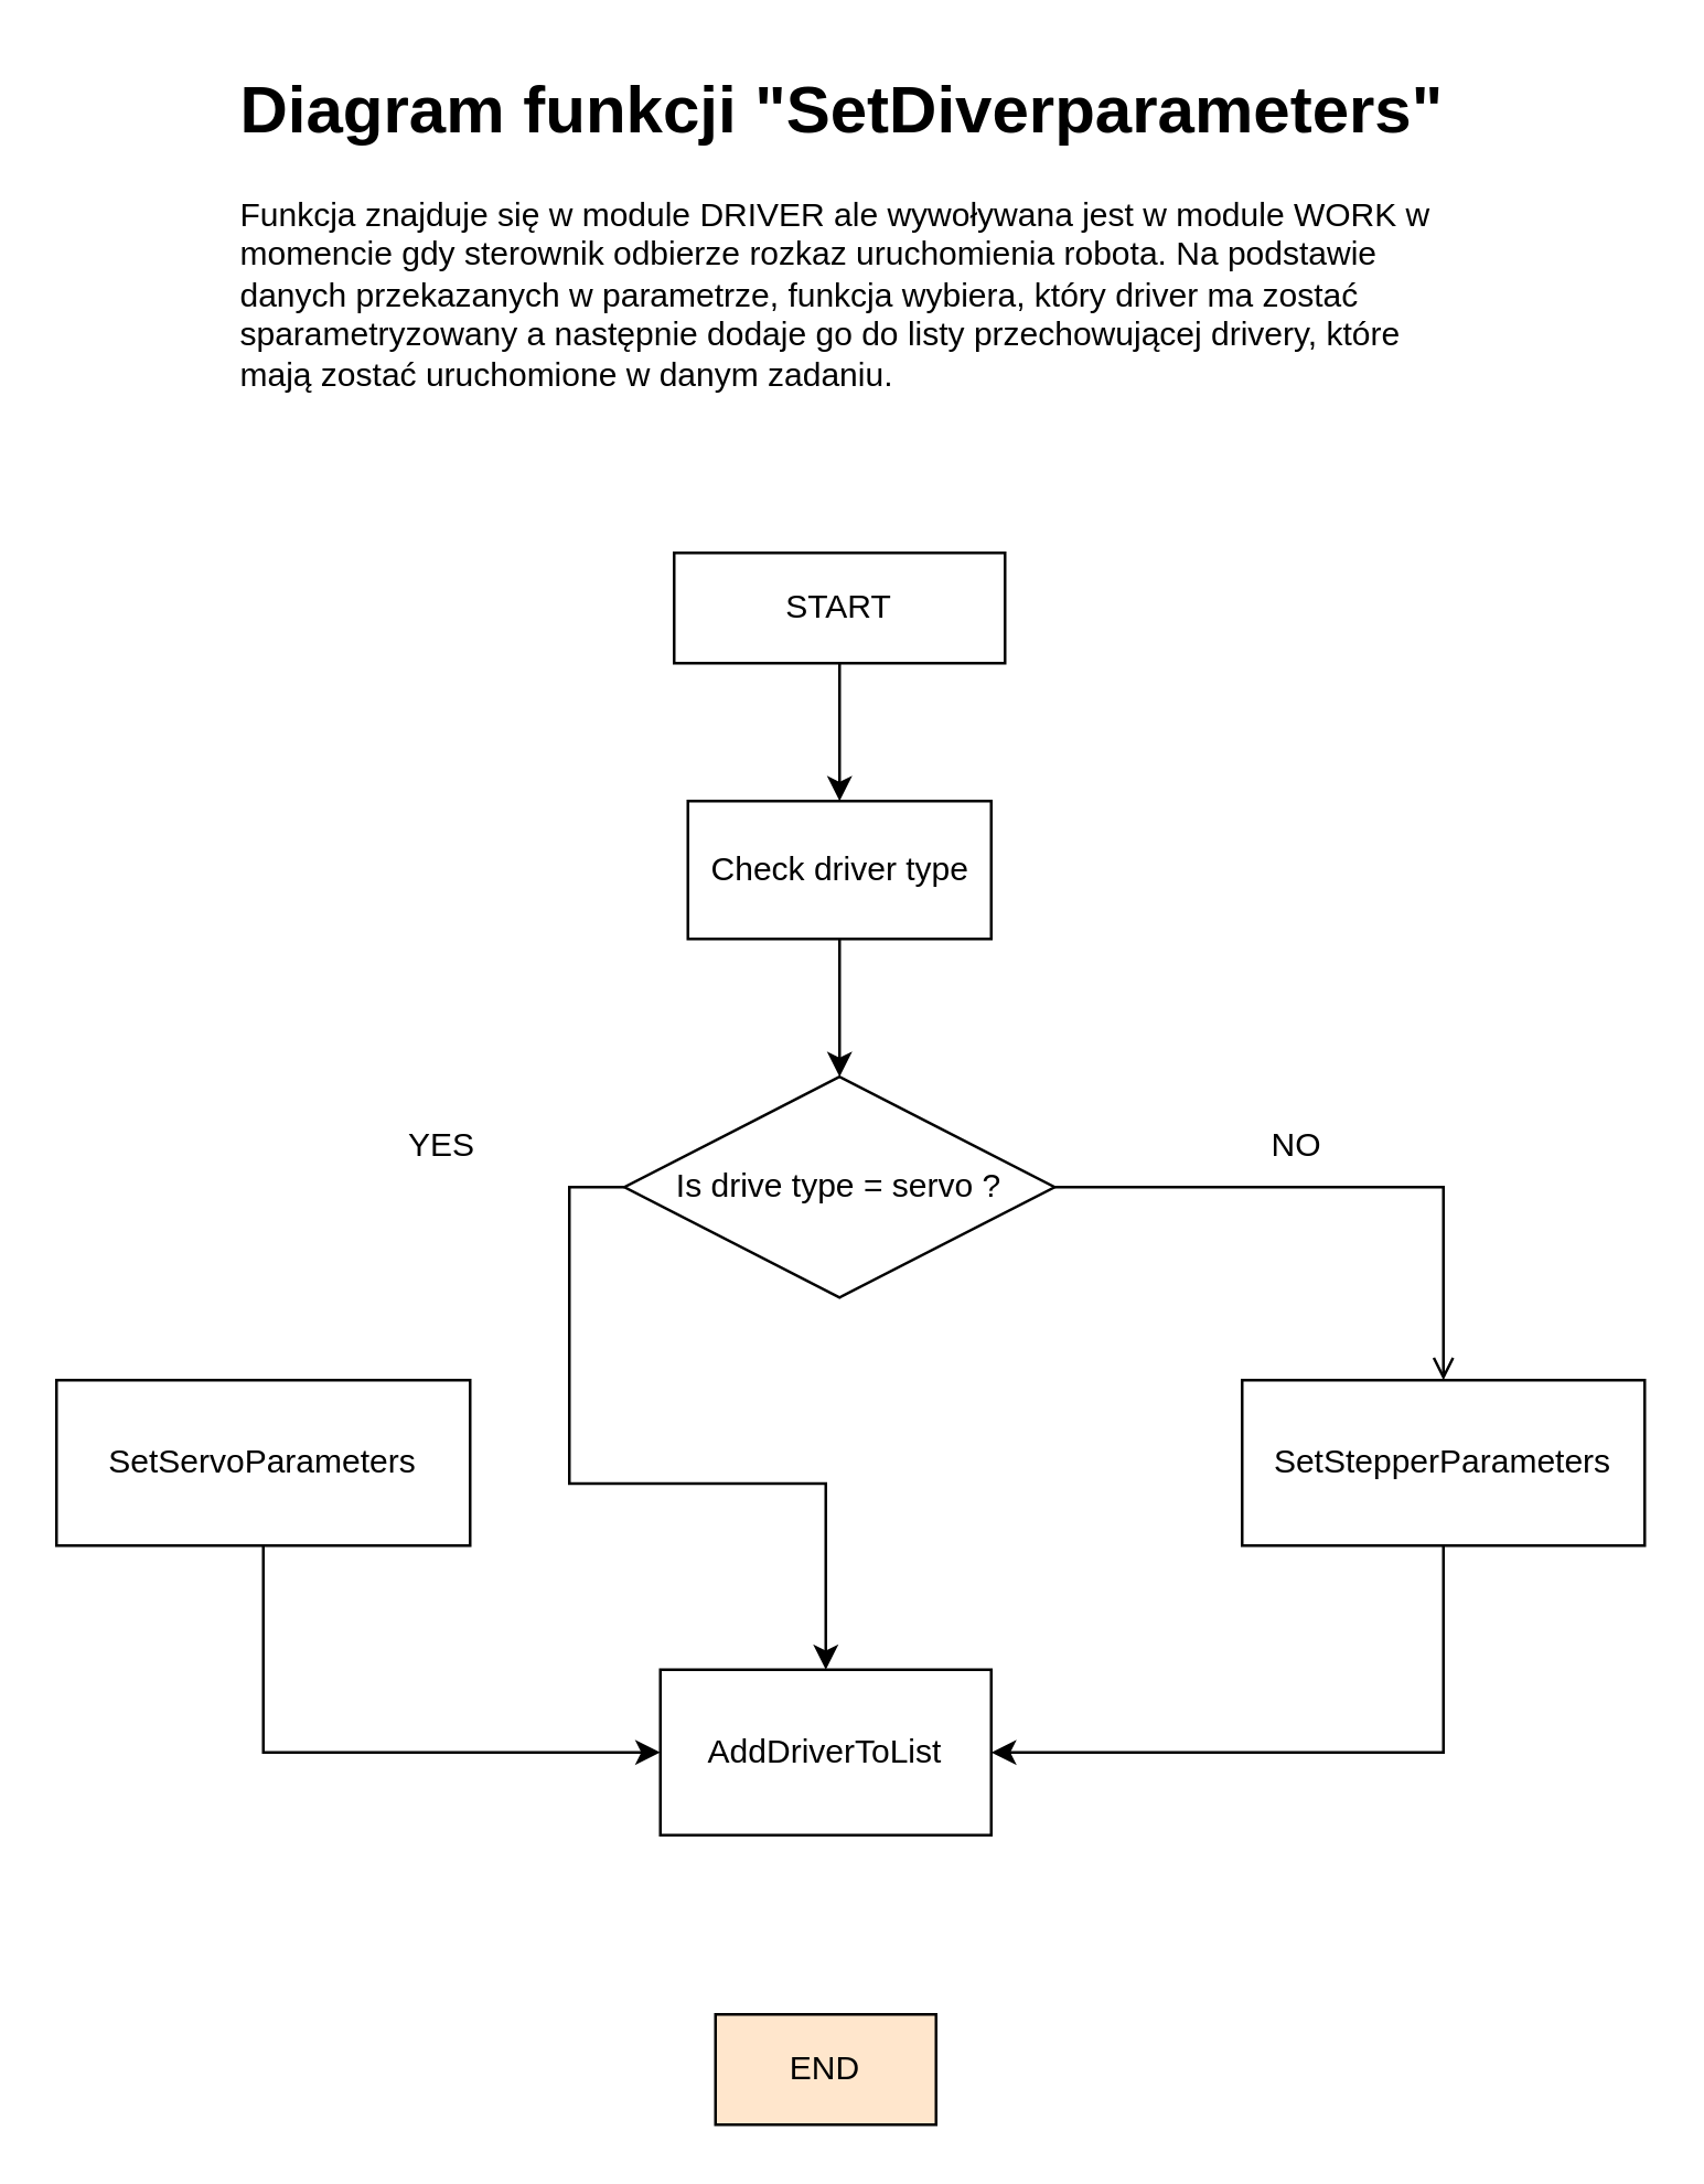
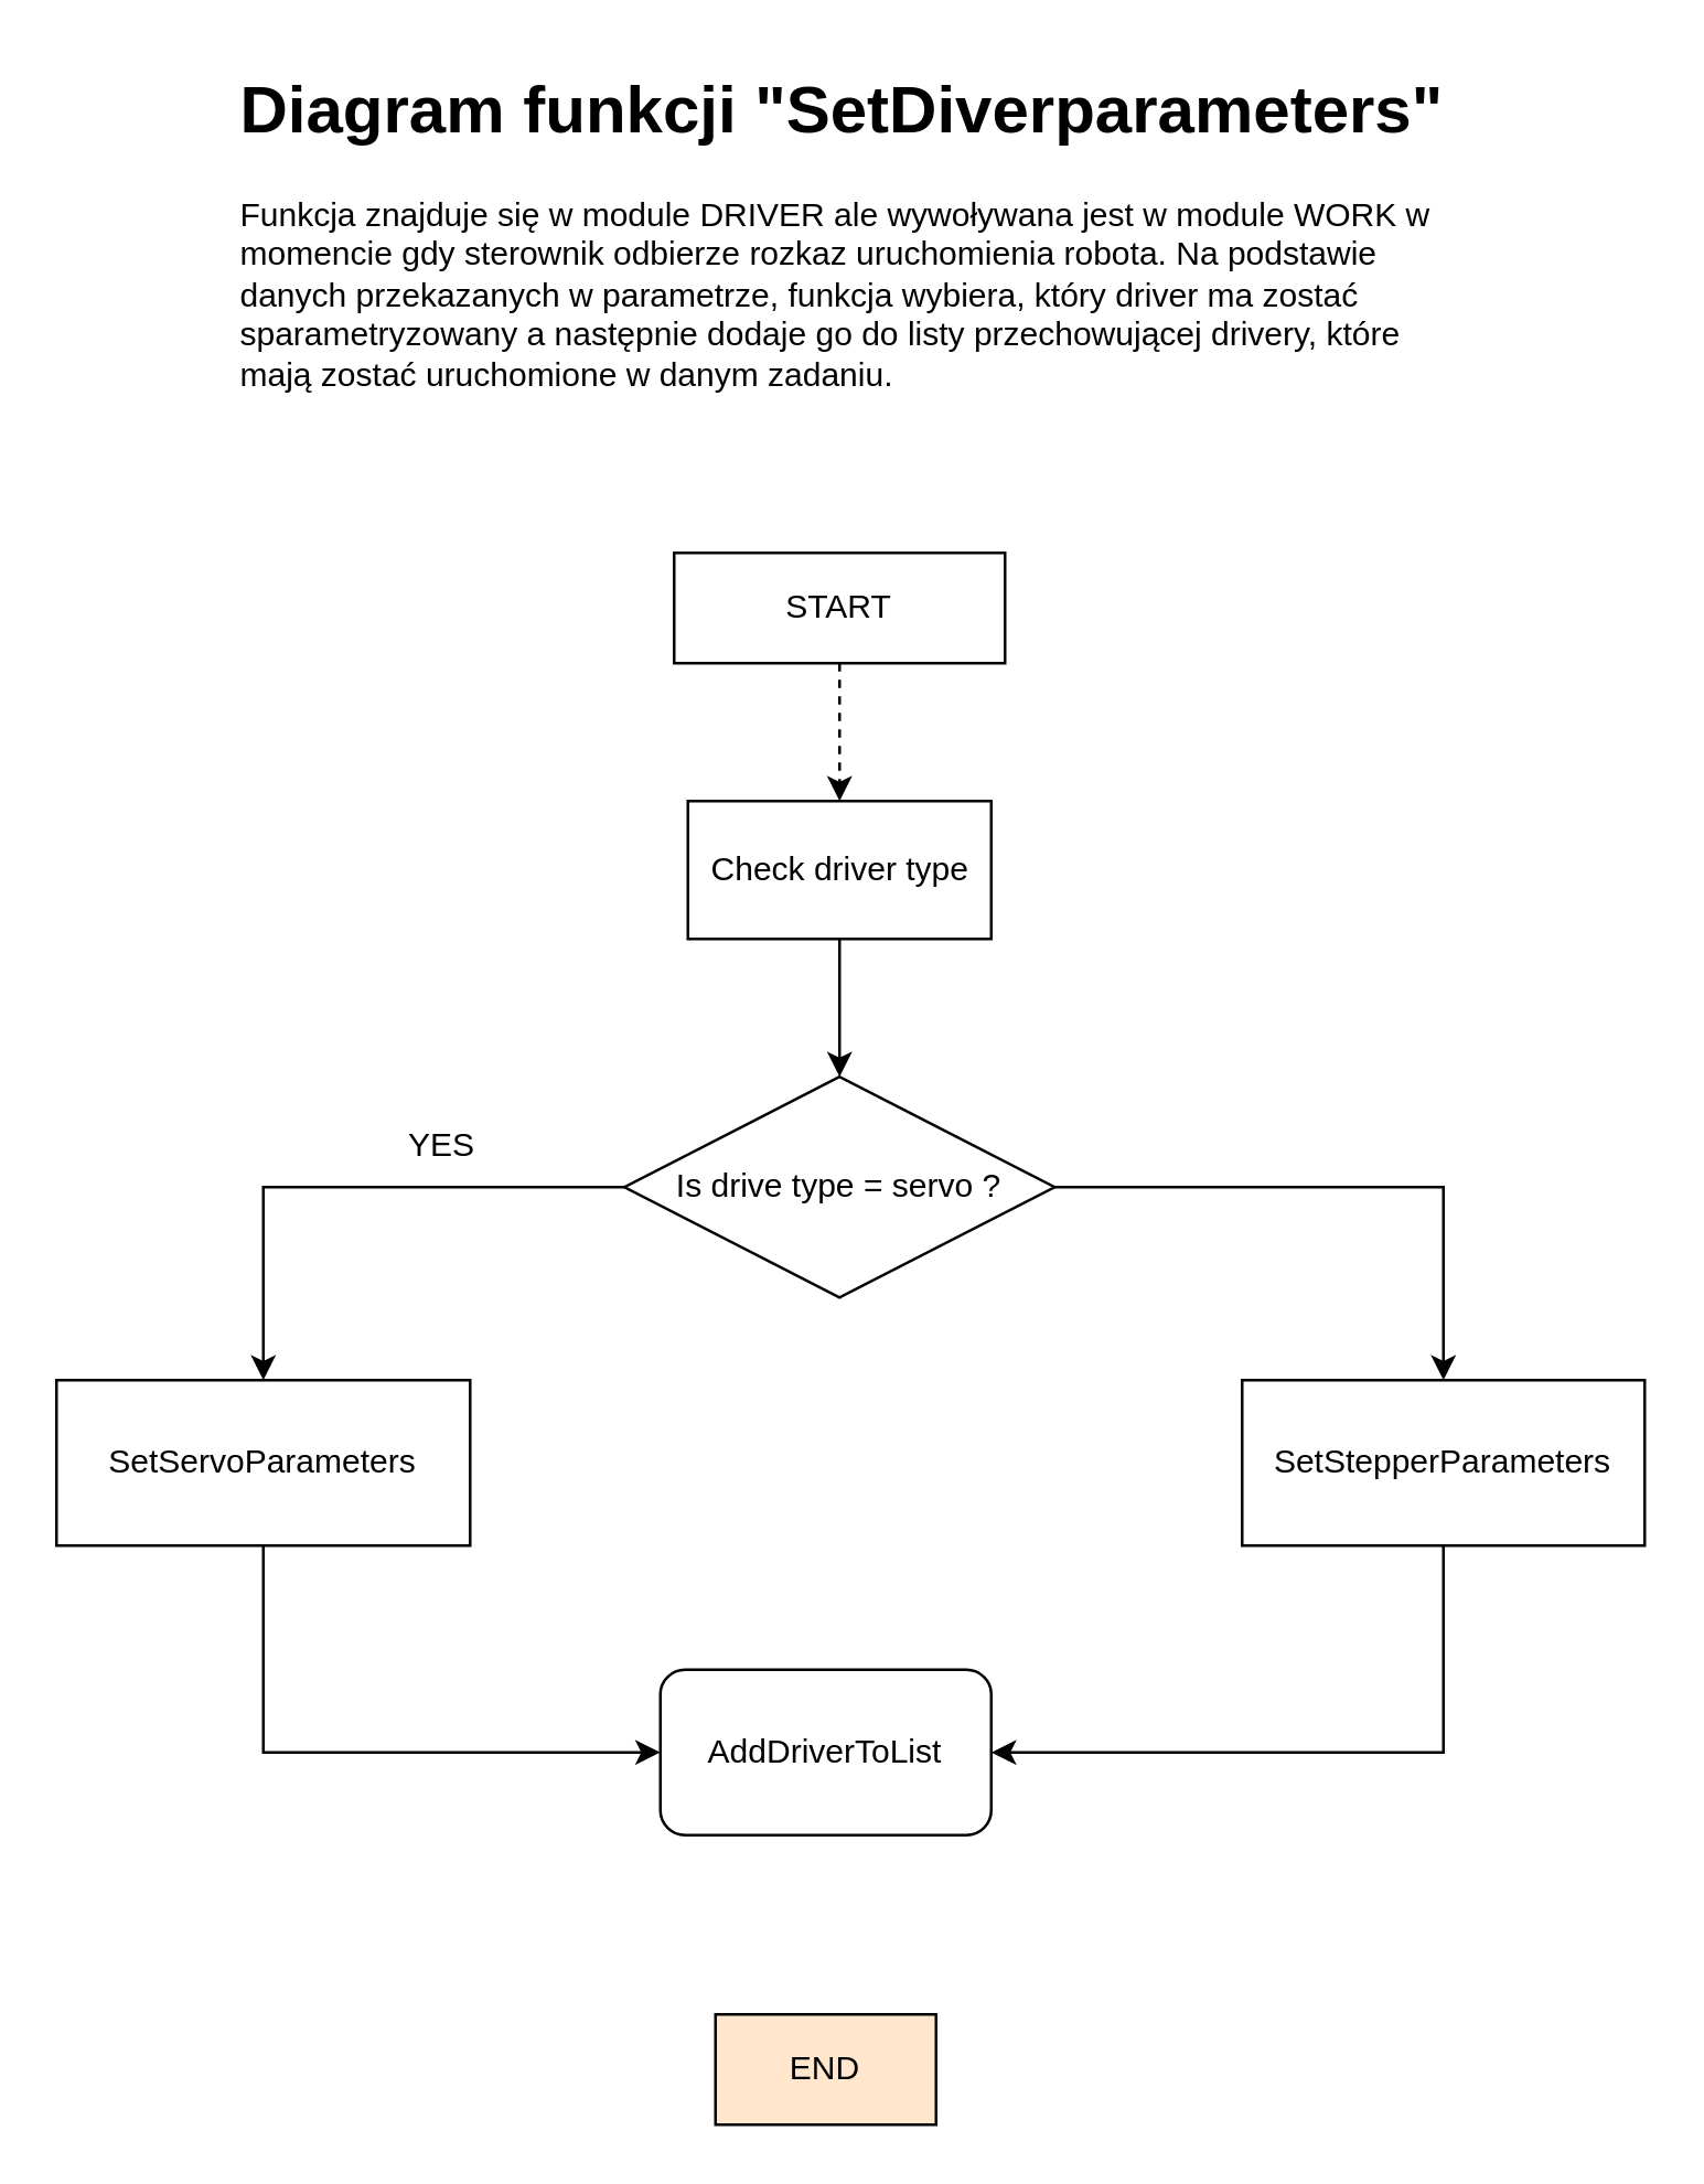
  <mxCell id="0" />
  <mxCell id="1" parent="0" />
- <mxCell id="2" style="edgeStyle=orthogonalEdgeStyle;rounded=0;orthogonalLoop=1;jettySize=auto;html=1;exitX=0.5;exitY=1;exitDx=0;exitDy=0;entryX=0.5;entryY=0;entryDx=0;entryDy=0;" edge="1" parent="1" source="3" target="8"><mxGeometry relative="1" as="geometry" /></mxCell>
+ <mxCell id="2" style="edgeStyle=orthogonalEdgeStyle;rounded=0;orthogonalLoop=1;jettySize=auto;html=1;exitX=0.5;exitY=1;exitDx=0;exitDy=0;entryX=0.5;entryY=0;entryDx=0;entryDy=0;dashed=1;" edge="1" parent="1" source="3" target="8"><mxGeometry relative="1" as="geometry" /></mxCell>
  <mxCell id="3" value="START" style="rounded=0;whiteSpace=wrap;html=1;" vertex="1" parent="1"><mxGeometry x="244" y="200" width="120" height="40" as="geometry" /></mxCell>
- <mxCell id="4" style="edgeStyle=orthogonalEdgeStyle;rounded=0;orthogonalLoop=1;jettySize=auto;html=1;exitX=0;exitY=0.5;exitDx=0;exitDy=0;" edge="1" parent="1" source="6" target="15"><mxGeometry relative="1" as="geometry" /></mxCell>
- <mxCell id="5" style="edgeStyle=orthogonalEdgeStyle;rounded=0;orthogonalLoop=1;jettySize=auto;html=1;exitX=1;exitY=0.5;exitDx=0;exitDy=0;entryX=0.5;entryY=0;entryDx=0;entryDy=0;endArrow=open;" edge="1" parent="1" source="6" target="12"><mxGeometry relative="1" as="geometry" /></mxCell>
+ <mxCell id="4" style="edgeStyle=orthogonalEdgeStyle;rounded=0;orthogonalLoop=1;jettySize=auto;html=1;exitX=0;exitY=0.5;exitDx=0;exitDy=0;entryX=0.5;entryY=0;entryDx=0;entryDy=0;" edge="1" parent="1" source="6" target="10"><mxGeometry relative="1" as="geometry" /></mxCell>
+ <mxCell id="5" style="edgeStyle=orthogonalEdgeStyle;rounded=0;orthogonalLoop=1;jettySize=auto;html=1;exitX=1;exitY=0.5;exitDx=0;exitDy=0;entryX=0.5;entryY=0;entryDx=0;entryDy=0;" edge="1" parent="1" source="6" target="12"><mxGeometry relative="1" as="geometry" /></mxCell>
  <mxCell id="6" value="Is drive type = servo ?" style="rhombus;whiteSpace=wrap;html=1;" vertex="1" parent="1"><mxGeometry x="226" y="390" width="156" height="80" as="geometry" /></mxCell>
  <mxCell id="7" style="edgeStyle=orthogonalEdgeStyle;rounded=0;orthogonalLoop=1;jettySize=auto;html=1;exitX=0.5;exitY=1;exitDx=0;exitDy=0;entryX=0.5;entryY=0;entryDx=0;entryDy=0;" edge="1" parent="1" source="8" target="6"><mxGeometry relative="1" as="geometry" /></mxCell>
  <mxCell id="8" value="Check driver type" style="html=1;" vertex="1" parent="1"><mxGeometry x="249" y="290" width="110" height="50" as="geometry" /></mxCell>
  <mxCell id="9" style="edgeStyle=orthogonalEdgeStyle;rounded=0;orthogonalLoop=1;jettySize=auto;html=1;exitX=0.5;exitY=1;exitDx=0;exitDy=0;entryX=0;entryY=0.5;entryDx=0;entryDy=0;" edge="1" parent="1" source="10" target="15"><mxGeometry relative="1" as="geometry" /></mxCell>
  <mxCell id="10" value="SetServoParameters" style="rounded=0;whiteSpace=wrap;html=1;" vertex="1" parent="1"><mxGeometry x="20" y="500" width="150" height="60" as="geometry" /></mxCell>
  <mxCell id="11" style="edgeStyle=orthogonalEdgeStyle;rounded=0;orthogonalLoop=1;jettySize=auto;html=1;exitX=0.5;exitY=1;exitDx=0;exitDy=0;entryX=1;entryY=0.5;entryDx=0;entryDy=0;" edge="1" parent="1" source="12" target="15"><mxGeometry relative="1" as="geometry" /></mxCell>
  <mxCell id="12" value="SetStepperParameters" style="rounded=0;whiteSpace=wrap;html=1;" vertex="1" parent="1"><mxGeometry x="450" y="500" width="146" height="60" as="geometry" /></mxCell>
  <mxCell id="13" value="YES" style="text;html=1;strokeColor=none;fillColor=none;align=center;verticalAlign=middle;whiteSpace=wrap;rounded=0;" vertex="1" parent="1"><mxGeometry x="130" y="400" width="60" height="30" as="geometry" /></mxCell>
- <mxCell id="14" value="NO" style="text;html=1;strokeColor=none;fillColor=none;align=center;verticalAlign=middle;whiteSpace=wrap;rounded=0;" vertex="1" parent="1"><mxGeometry x="440" y="400" width="60" height="30" as="geometry" /></mxCell>
- <mxCell id="15" value="AddDriverToList" style="rounded=0;whiteSpace=wrap;html=1;" vertex="1" parent="1"><mxGeometry x="239" y="605" width="120" height="60" as="geometry" /></mxCell>
+ <mxCell id="15" value="AddDriverToList" style="whiteSpace=wrap;html=1;rounded=1;" vertex="1" parent="1"><mxGeometry x="239" y="605" width="120" height="60" as="geometry" /></mxCell>
  <mxCell id="16" value="END" style="rounded=0;whiteSpace=wrap;html=1;fillColor=#ffe6cc;" vertex="1" parent="1"><mxGeometry x="259" y="730" width="80" height="40" as="geometry" /></mxCell>
  <mxCell id="17" value="&lt;h1&gt;Diagram funkcji &quot;SetDiverparameters&quot;&lt;/h1&gt;&lt;p&gt;Funkcja znajduje się w module DRIVER ale wywoływana jest w module WORK w momencie gdy sterownik odbierze rozkaz uruchomienia robota. Na podstawie danych przekazanych w parametrze, funkcja wybiera, który driver ma zostać sparametryzowany a następnie dodaje go do listy przechowującej drivery, które mają zostać uruchomione w danym zadaniu.&lt;/p&gt;" style="text;html=1;strokeColor=none;fillColor=none;spacing=5;spacingTop=-20;whiteSpace=wrap;overflow=hidden;rounded=0;" vertex="1" parent="1"><mxGeometry x="82" y="20" width="451" height="130" as="geometry" /></mxCell>
